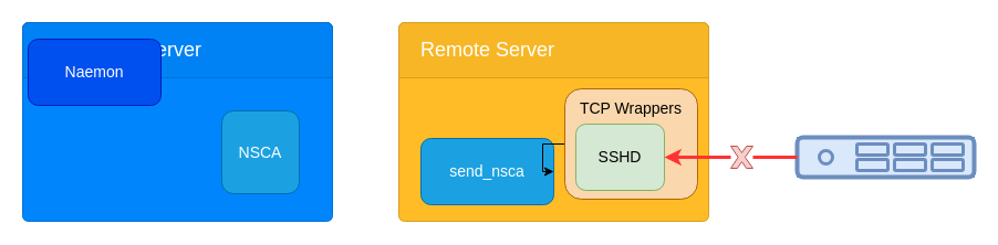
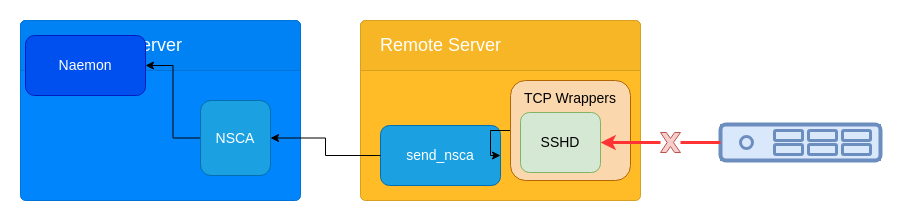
  <mxCell id="0" />
  <mxCell id="1" parent="0" />
  <mxCell id="2" value="" style="group;fillColor=#dae8fc;strokeColor=#6c8ebf;" vertex="1" connectable="0" parent="1"><mxGeometry x="720" y="124" width="160" height="36" as="geometry" /></mxCell>
  <mxCell id="3" value="" style="rounded=1;whiteSpace=wrap;html=1;strokeWidth=4;fillColor=#dae8fc;strokeColor=#6c8ebf;" vertex="1" parent="2"><mxGeometry width="160" height="36" as="geometry" /></mxCell>
  <mxCell id="4" value="" style="ellipse;whiteSpace=wrap;html=1;aspect=fixed;strokeWidth=3;fillColor=#dae8fc;strokeColor=#6c8ebf;" vertex="1" parent="2"><mxGeometry x="20" y="12" width="12" height="12" as="geometry" /></mxCell>
  <mxCell id="5" value="" style="rounded=1;whiteSpace=wrap;html=1;strokeWidth=3;fillColor=#dae8fc;strokeColor=#6c8ebf;" vertex="1" parent="2"><mxGeometry x="54" y="6" width="28" height="10" as="geometry" /></mxCell>
  <mxCell id="6" value="" style="rounded=1;whiteSpace=wrap;html=1;strokeWidth=3;fillColor=#dae8fc;strokeColor=#6c8ebf;" vertex="1" parent="2"><mxGeometry x="88" y="6" width="28" height="10" as="geometry" /></mxCell>
  <mxCell id="7" value="" style="rounded=1;whiteSpace=wrap;html=1;strokeWidth=3;fillColor=#dae8fc;strokeColor=#6c8ebf;" vertex="1" parent="2"><mxGeometry x="122" y="6" width="28" height="10" as="geometry" /></mxCell>
  <mxCell id="8" value="" style="rounded=1;whiteSpace=wrap;html=1;strokeWidth=3;fillColor=#dae8fc;strokeColor=#6c8ebf;" vertex="1" parent="2"><mxGeometry x="54" y="20" width="28" height="10" as="geometry" /></mxCell>
  <mxCell id="9" value="" style="rounded=1;whiteSpace=wrap;html=1;strokeWidth=3;fillColor=#dae8fc;strokeColor=#6c8ebf;" vertex="1" parent="2"><mxGeometry x="88" y="20" width="28" height="10" as="geometry" /></mxCell>
  <mxCell id="10" value="" style="rounded=1;whiteSpace=wrap;html=1;strokeWidth=3;fillColor=#dae8fc;strokeColor=#6c8ebf;" vertex="1" parent="2"><mxGeometry x="122" y="20" width="28" height="10" as="geometry" /></mxCell>
  <mxCell id="11" value="" style="html=1;shadow=0;dashed=0;shape=mxgraph.bootstrap.rrect;rSize=5;strokeColor=#D89F20;html=1;whiteSpace=wrap;fillColor=#FFBC26;fontColor=#ffffff;verticalAlign=bottom;align=left;spacing=20;spacingBottom=0;fontSize=14;" vertex="1" parent="1"><mxGeometry x="360" y="20" width="280" height="180" as="geometry" /></mxCell>
  <mxCell id="12" value="Remote Server" style="html=1;shadow=0;dashed=0;shape=mxgraph.bootstrap.topButton;rSize=5;perimeter=none;whiteSpace=wrap;fillColor=#F7B625;strokeColor=#D89F20;fontColor=#ffffff;resizeWidth=1;fontSize=18;align=left;spacing=20;" vertex="1" parent="11"><mxGeometry width="280" height="50" relative="1" as="geometry" /></mxCell>
  <mxCell id="13" value="&lt;font style=&quot;font-size: 14px;&quot;&gt;send_nsca&lt;/font&gt;" style="rounded=1;whiteSpace=wrap;html=1;fillColor=#1ba1e2;fontColor=#ffffff;strokeColor=#006EAF;" vertex="1" parent="11"><mxGeometry x="20" y="105" width="120" height="60" as="geometry" /></mxCell>
  <mxCell id="14" style="edgeStyle=orthogonalEdgeStyle;rounded=0;orthogonalLoop=1;jettySize=auto;html=1;entryX=1;entryY=0.5;entryDx=0;entryDy=0;" edge="1" parent="11" source="15" target="13"><mxGeometry relative="1" as="geometry" /></mxCell>
  <mxCell id="15" value="&lt;font style=&quot;font-size: 14px;&quot;&gt;TCP Wrappers&lt;/font&gt;&lt;div&gt;&lt;font style=&quot;font-size: 14px;&quot;&gt;&lt;br&gt;&lt;/font&gt;&lt;/div&gt;&lt;div&gt;&lt;font style=&quot;font-size: 14px;&quot;&gt;&lt;br&gt;&lt;/font&gt;&lt;/div&gt;&lt;div&gt;&lt;br&gt;&lt;/div&gt;&lt;div&gt;&lt;font style=&quot;font-size: 14px;&quot;&gt;&lt;br&gt;&lt;/font&gt;&lt;/div&gt;" style="rounded=1;whiteSpace=wrap;html=1;fillColor=#fad7ac;strokeColor=#b46504;" vertex="1" parent="11"><mxGeometry x="150" y="60" width="120" height="100" as="geometry" /></mxCell>
  <mxCell id="16" value="&lt;font style=&quot;font-size: 14px;&quot;&gt;SSHD&lt;/font&gt;" style="rounded=1;whiteSpace=wrap;html=1;fillColor=#d5e8d4;strokeColor=#82b366;" vertex="1" parent="11"><mxGeometry x="160" y="92" width="80" height="60" as="geometry" /></mxCell>
  <mxCell id="17" value="&lt;br style=&quot;font-size: 14px&quot;&gt;" style="html=1;shadow=0;dashed=0;shape=mxgraph.bootstrap.rrect;rSize=5;strokeColor=#0071D5;html=1;whiteSpace=wrap;fillColor=#0085FC;fontColor=#ffffff;verticalAlign=bottom;align=left;spacing=20;spacingBottom=0;fontSize=14;" vertex="1" parent="1"><mxGeometry x="20" y="20" width="280" height="180" as="geometry" /></mxCell>
  <mxCell id="18" value="Monitoring Server" style="html=1;shadow=0;dashed=0;shape=mxgraph.bootstrap.topButton;rSize=5;perimeter=none;whiteSpace=wrap;fillColor=#0081F4;strokeColor=#0071D5;fontColor=#ffffff;resizeWidth=1;fontSize=18;align=left;spacing=20;" vertex="1" parent="17"><mxGeometry width="280" height="50" relative="1" as="geometry" /></mxCell>
  <mxCell id="19" value="&lt;font style=&quot;font-size: 14px;&quot;&gt;Naemon&lt;/font&gt;" style="rounded=1;whiteSpace=wrap;html=1;fillColor=#0050ef;fontColor=#ffffff;strokeColor=#001DBC;" vertex="1" parent="17"><mxGeometry x="5" y="15" width="120" height="60" as="geometry" /></mxCell>
+ <mxCell id="20" style="edgeStyle=orthogonalEdgeStyle;rounded=0;orthogonalLoop=1;jettySize=auto;html=1;entryX=1;entryY=0.5;entryDx=0;entryDy=0;" edge="1" parent="17" source="21" target="19"><mxGeometry relative="1" as="geometry" /></mxCell>
  <mxCell id="21" value="&lt;font style=&quot;font-size: 14px;&quot;&gt;NSCA&lt;/font&gt;" style="rounded=1;whiteSpace=wrap;html=1;fillColor=#1ba1e2;fontColor=#ffffff;strokeColor=#006EAF;" vertex="1" parent="17"><mxGeometry x="180" y="80" width="70" height="75" as="geometry" /></mxCell>
+ <mxCell id="22" style="edgeStyle=orthogonalEdgeStyle;rounded=0;orthogonalLoop=1;jettySize=auto;html=1;entryX=1;entryY=0.5;entryDx=0;entryDy=0;" edge="1" parent="1" source="13" target="21"><mxGeometry relative="1" as="geometry" /></mxCell>
  <mxCell id="23" style="edgeStyle=orthogonalEdgeStyle;rounded=0;orthogonalLoop=1;jettySize=auto;html=1;entryX=1;entryY=0.5;entryDx=0;entryDy=0;strokeColor=#FF3333;strokeWidth=3;" edge="1" parent="1" source="25" target="16"><mxGeometry relative="1" as="geometry" /></mxCell>
  <mxCell id="24" value="" style="edgeStyle=orthogonalEdgeStyle;rounded=0;orthogonalLoop=1;jettySize=auto;html=1;entryX=1;entryY=0.5;entryDx=0;entryDy=0;strokeColor=#FF3333;strokeWidth=3;endArrow=none;endFill=0;" edge="1" parent="1" source="3" target="25"><mxGeometry relative="1" as="geometry"><mxPoint x="720" y="142" as="sourcePoint" /><mxPoint x="610" y="142" as="targetPoint" /></mxGeometry></mxCell>
  <mxCell id="25" value="" style="verticalLabelPosition=bottom;verticalAlign=top;html=1;shape=mxgraph.basic.x;fillColor=#f8cecc;strokeColor=#b85450;" vertex="1" parent="1"><mxGeometry x="660" y="132" width="20" height="20" as="geometry" /></mxCell>
